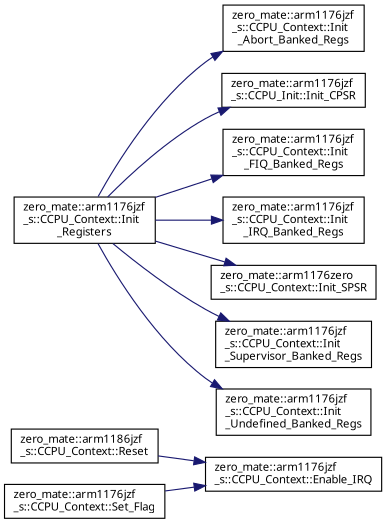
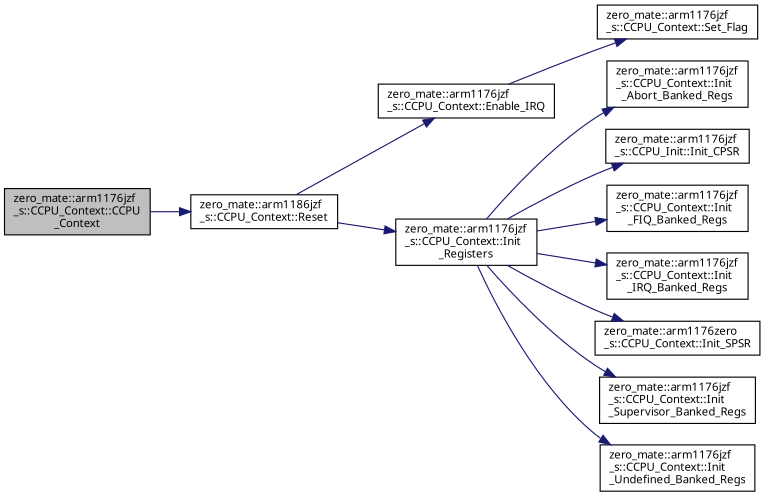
  digraph {
    fontname="Noto Sans"
    rankdir=LR
    node [color=black fontname="Noto Sans" fontsize=10 shape=record]
    edge [color=midnightblue fontname="Noto Sans" fontsize=10 labelfontname=Helvetica labelfontsize=10 style=solid]
+   n1 [fillcolor=grey75 fontcolor=black height=0.2 label="zero_mate::arm1176jzf\l_s::CCPU_Context::CCPU\l_Context" style=filled width=0.4]
    n2 [height=0.2 label="zero_mate::arm1186jzf\l_s::CCPU_Context::Reset" width=0.4]
    n3 [height=0.2 label="zero_mate::arm1176jzf\l_s::CCPU_Context::Enable_IRQ" width=0.4]
    n4 [height=0.2 label="zero_mate::arm1176jzf\l_s::CCPU_Context::Init\l_Registers" width=0.4]
    n5 [height=0.2 label="zero_mate::arm1176jzf\l_s::CCPU_Context::Set_Flag" width=0.4]
    n6 [height=0.2 label="zero_mate::arm1176jzf\l_s::CCPU_Context::Init\l_Abort_Banked_Regs" width=0.4]
    n7 [height=0.2 label="zero_mate::arm1176jzf\l_s::CCPU_Init::Init_CPSR" width=0.4]
    n8 [height=0.2 label="zero_mate::arm1176jzf\l_s::CCPU_Context::Init\l_FIQ_Banked_Regs" width=0.4]
    n9 [height=0.2 label="zero_mate::arm1176jzf\l_s::CCPU_Context::Init\l_IRQ_Banked_Regs" width=0.4]
    n10 [height=0.2 label="zero_mate::arm1176zero\l_s::CCPU_Context::Init_SPSR" width=0.4]
    n11 [height=0.2 label="zero_mate::arm1176jzf\l_s::CCPU_Context::Init\l_Supervisor_Banked_Regs" width=0.4]
    n12 [height=0.2 label="zero_mate::arm1176jzf\l_s::CCPU_Context::Init\l_Undefined_Banked_Regs" width=0.4]
+   n1 -> n2
    n2 -> n3
-   n5 -> n3
+   n2 -> n4
+   n3 -> n5
    n4 -> n6
    n4 -> n7
    n4 -> n8
    n4 -> n9
    n4 -> n10
    n4 -> n11
    n4 -> n12
  }
